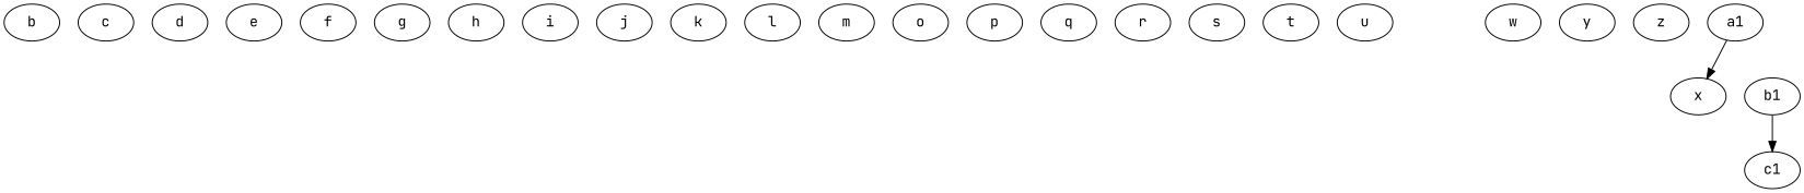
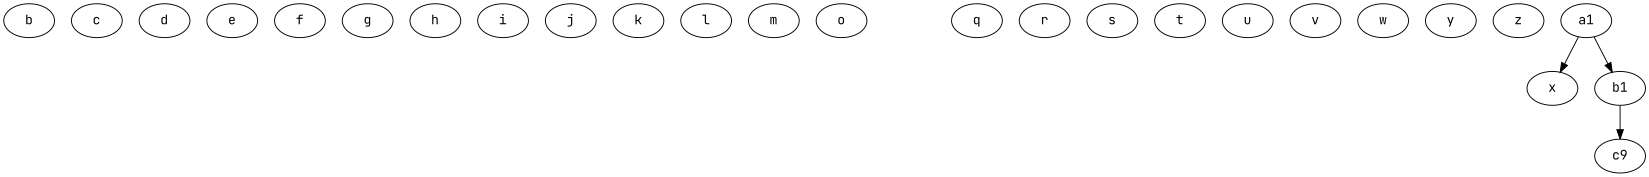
  digraph {
    fontname="JetBrains Mono"
    node [fontname="JetBrains Mono"]
    edge [fontname="JetBrains Mono"]
    b
    c
    d
    e
    f
    g
    h
    i
    j
    k
    l
    m
    o
-   p
    q
    r
    s
    t
    u
+   v
    w
    y
    z
    a1
    x
    b1
-   c1
+   c1 [label=c9]
    a1 -> x
+   a1 -> b1
    b1 -> c1
  }
